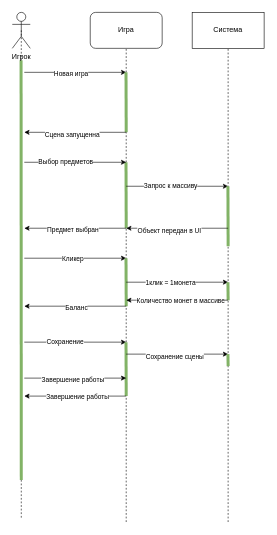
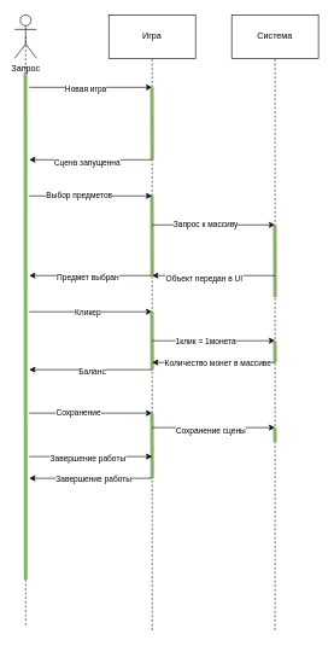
  <mxCell id="0" />
  <mxCell id="1" parent="0" />
  <mxCell id="2" value="" style="endArrow=none;dashed=1;html=1;rounded=0;entryX=0.5;entryY=0.5;entryDx=0;entryDy=0;entryPerimeter=0;" edge="1" parent="1" target="6"><mxGeometry width="50" height="50" relative="1" as="geometry"><mxPoint x="35" y="862.759" as="sourcePoint" /><mxPoint x="80" y="130" as="targetPoint" /></mxGeometry></mxCell>
- <mxCell id="3" value="Игра" style="whiteSpace=wrap;html=1;rounded=1;" vertex="1" parent="1"><mxGeometry x="150" y="20" width="120" height="60" as="geometry" /></mxCell>
+ <mxCell id="3" value="Игра" style="rounded=0;whiteSpace=wrap;html=1;" vertex="1" parent="1"><mxGeometry x="150" y="20" width="120" height="60" as="geometry" /></mxCell>
  <mxCell id="4" value="" style="endArrow=none;html=1;rounded=0;fillColor=#d5e8d4;strokeColor=#82b366;strokeWidth=5;" edge="1" parent="1"><mxGeometry width="50" height="50" relative="1" as="geometry"><mxPoint x="35" y="800" as="sourcePoint" /><mxPoint x="34.66" y="100" as="targetPoint" /></mxGeometry></mxCell>
  <mxCell id="5" value="Система" style="rounded=0;whiteSpace=wrap;html=1;" vertex="1" parent="1"><mxGeometry x="320" y="20" width="120" height="60" as="geometry" /></mxCell>
- <mxCell id="6" value="Игрок" style="shape=umlActor;verticalLabelPosition=bottom;verticalAlign=top;html=1;outlineConnect=0;" vertex="1" parent="1"><mxGeometry x="20" y="20" width="30" height="60" as="geometry" /></mxCell>
+ <mxCell id="6" value="Запрос" style="shape=umlActor;verticalLabelPosition=bottom;verticalAlign=top;html=1;outlineConnect=0;" vertex="1" parent="1"><mxGeometry x="20" y="20" width="30" height="60" as="geometry" /></mxCell>
  <mxCell id="7" value="" style="endArrow=none;dashed=1;html=1;rounded=0;entryX=0.5;entryY=1;entryDx=0;entryDy=0;" edge="1" parent="1" target="3"><mxGeometry width="50" height="50" relative="1" as="geometry"><mxPoint x="210" y="870" as="sourcePoint" /><mxPoint x="280" y="130" as="targetPoint" /></mxGeometry></mxCell>
  <mxCell id="8" value="" style="endArrow=none;dashed=1;html=1;rounded=0;entryX=0.5;entryY=1;entryDx=0;entryDy=0;" edge="1" parent="1" target="5"><mxGeometry width="50" height="50" relative="1" as="geometry"><mxPoint x="380" y="870" as="sourcePoint" /><mxPoint x="410" y="170" as="targetPoint" /></mxGeometry></mxCell>
  <mxCell id="9" value="" style="endArrow=classic;html=1;rounded=0;" edge="1" parent="1"><mxGeometry width="50" height="50" relative="1" as="geometry"><mxPoint x="40" y="120" as="sourcePoint" /><mxPoint x="210" y="120" as="targetPoint" /></mxGeometry></mxCell>
  <mxCell id="10" value="Новая игра" style="edgeLabel;html=1;align=center;verticalAlign=middle;resizable=0;points=[];" vertex="1" connectable="0" parent="9"><mxGeometry x="-0.093" y="-1" relative="1" as="geometry"><mxPoint as="offset" /></mxGeometry></mxCell>
  <mxCell id="11" value="" style="endArrow=none;html=1;rounded=0;fillColor=#d5e8d4;strokeColor=#82b366;strokeWidth=5;" edge="1" parent="1"><mxGeometry width="50" height="50" relative="1" as="geometry"><mxPoint x="210" y="220" as="sourcePoint" /><mxPoint x="209.66" y="120" as="targetPoint" /></mxGeometry></mxCell>
  <mxCell id="12" value="" style="endArrow=classic;html=1;rounded=0;" edge="1" parent="1"><mxGeometry width="50" height="50" relative="1" as="geometry"><mxPoint x="210" y="220" as="sourcePoint" /><mxPoint x="40" y="220" as="targetPoint" /></mxGeometry></mxCell>
  <mxCell id="13" value="Сцена запущенна" style="edgeLabel;html=1;align=center;verticalAlign=middle;resizable=0;points=[];" vertex="1" connectable="0" parent="12"><mxGeometry x="0.069" y="3" relative="1" as="geometry"><mxPoint as="offset" /></mxGeometry></mxCell>
  <mxCell id="14" value="" style="endArrow=none;html=1;rounded=0;fillColor=#d5e8d4;strokeColor=#82b366;strokeWidth=5;" edge="1" parent="1"><mxGeometry width="50" height="50" relative="1" as="geometry"><mxPoint x="210" y="380" as="sourcePoint" /><mxPoint x="209.66" y="270" as="targetPoint" /></mxGeometry></mxCell>
  <mxCell id="15" value="" style="endArrow=classic;html=1;rounded=0;" edge="1" parent="1"><mxGeometry width="50" height="50" relative="1" as="geometry"><mxPoint x="40" y="270" as="sourcePoint" /><mxPoint x="210" y="270" as="targetPoint" /></mxGeometry></mxCell>
  <mxCell id="16" value="Выбор предметов" style="edgeLabel;html=1;align=center;verticalAlign=middle;resizable=0;points=[];" vertex="1" connectable="0" parent="15"><mxGeometry x="-0.198" y="1" relative="1" as="geometry"><mxPoint as="offset" /></mxGeometry></mxCell>
  <mxCell id="17" value="" style="endArrow=classic;html=1;rounded=0;" edge="1" parent="1"><mxGeometry width="50" height="50" relative="1" as="geometry"><mxPoint x="210" y="310" as="sourcePoint" /><mxPoint x="380" y="310" as="targetPoint" /></mxGeometry></mxCell>
  <mxCell id="18" value="Запрос к массиву" style="edgeLabel;html=1;align=center;verticalAlign=middle;resizable=0;points=[];" vertex="1" connectable="0" parent="17"><mxGeometry x="-0.146" y="2" relative="1" as="geometry"><mxPoint as="offset" /></mxGeometry></mxCell>
  <mxCell id="19" value="" style="endArrow=none;html=1;rounded=0;fillColor=#d5e8d4;strokeColor=#82b366;strokeWidth=5;" edge="1" parent="1"><mxGeometry width="50" height="50" relative="1" as="geometry"><mxPoint x="380" y="410" as="sourcePoint" /><mxPoint x="379.66" y="310" as="targetPoint" /></mxGeometry></mxCell>
  <mxCell id="20" value="" style="endArrow=classic;html=1;rounded=0;" edge="1" parent="1"><mxGeometry width="50" height="50" relative="1" as="geometry"><mxPoint x="380" y="380" as="sourcePoint" /><mxPoint x="210" y="380" as="targetPoint" /></mxGeometry></mxCell>
  <mxCell id="21" value="Объект передан в UI" style="edgeLabel;html=1;align=center;verticalAlign=middle;resizable=0;points=[];" vertex="1" connectable="0" parent="20"><mxGeometry x="0.17" y="3" relative="1" as="geometry"><mxPoint as="offset" /></mxGeometry></mxCell>
  <mxCell id="22" value="" style="endArrow=classic;html=1;rounded=0;" edge="1" parent="1"><mxGeometry width="50" height="50" relative="1" as="geometry"><mxPoint x="210" y="380" as="sourcePoint" /><mxPoint x="40" y="380" as="targetPoint" /></mxGeometry></mxCell>
  <mxCell id="23" value="Предмет выбран" style="edgeLabel;html=1;align=center;verticalAlign=middle;resizable=0;points=[];" vertex="1" connectable="0" parent="22"><mxGeometry x="0.442" y="2" relative="1" as="geometry"><mxPoint x="33" as="offset" /></mxGeometry></mxCell>
  <mxCell id="24" value="" style="endArrow=classic;html=1;rounded=0;" edge="1" parent="1"><mxGeometry width="50" height="50" relative="1" as="geometry"><mxPoint x="40" y="430" as="sourcePoint" /><mxPoint x="210" y="430" as="targetPoint" /></mxGeometry></mxCell>
  <mxCell id="25" value="Кликер" style="edgeLabel;html=1;align=center;verticalAlign=middle;resizable=0;points=[];" vertex="1" connectable="0" parent="24"><mxGeometry x="-0.06" relative="1" as="geometry"><mxPoint as="offset" /></mxGeometry></mxCell>
  <mxCell id="26" value="" style="endArrow=none;html=1;rounded=0;fillColor=#d5e8d4;strokeColor=#82b366;strokeWidth=5;" edge="1" parent="1"><mxGeometry width="50" height="50" relative="1" as="geometry"><mxPoint x="210" y="510" as="sourcePoint" /><mxPoint x="209.66" y="430" as="targetPoint" /></mxGeometry></mxCell>
  <mxCell id="27" value="" style="endArrow=classic;html=1;rounded=0;" edge="1" parent="1"><mxGeometry width="50" height="50" relative="1" as="geometry"><mxPoint x="210" y="470" as="sourcePoint" /><mxPoint x="380" y="470" as="targetPoint" /></mxGeometry></mxCell>
  <mxCell id="28" value="1клик = 1монета" style="edgeLabel;html=1;align=center;verticalAlign=middle;resizable=0;points=[];" vertex="1" connectable="0" parent="27"><mxGeometry x="-0.138" relative="1" as="geometry"><mxPoint as="offset" /></mxGeometry></mxCell>
  <mxCell id="29" value="" style="endArrow=none;html=1;rounded=0;fillColor=#d5e8d4;strokeColor=#82b366;strokeWidth=5;" edge="1" parent="1"><mxGeometry width="50" height="50" relative="1" as="geometry"><mxPoint x="380" y="500" as="sourcePoint" /><mxPoint x="379.66" y="470" as="targetPoint" /></mxGeometry></mxCell>
  <mxCell id="30" value="" style="endArrow=classic;html=1;rounded=0;" edge="1" parent="1"><mxGeometry width="50" height="50" relative="1" as="geometry"><mxPoint x="210" y="510" as="sourcePoint" /><mxPoint x="40" y="510" as="targetPoint" /></mxGeometry></mxCell>
  <mxCell id="31" value="Баланс" style="edgeLabel;html=1;align=center;verticalAlign=middle;resizable=0;points=[];" vertex="1" connectable="0" parent="30"><mxGeometry x="-0.013" y="2" relative="1" as="geometry"><mxPoint as="offset" /></mxGeometry></mxCell>
  <mxCell id="32" value="" style="endArrow=classic;html=1;rounded=0;" edge="1" parent="1"><mxGeometry width="50" height="50" relative="1" as="geometry"><mxPoint x="380" y="500" as="sourcePoint" /><mxPoint x="210" y="500" as="targetPoint" /></mxGeometry></mxCell>
  <mxCell id="33" value="Количество монет в массиве" style="edgeLabel;html=1;align=center;verticalAlign=middle;resizable=0;points=[];" vertex="1" connectable="0" parent="32"><mxGeometry x="-0.203" relative="1" as="geometry"><mxPoint x="-12" as="offset" /></mxGeometry></mxCell>
  <mxCell id="34" value="" style="endArrow=classic;html=1;rounded=0;" edge="1" parent="1"><mxGeometry width="50" height="50" relative="1" as="geometry"><mxPoint x="40" y="570" as="sourcePoint" /><mxPoint x="210" y="570" as="targetPoint" /></mxGeometry></mxCell>
  <mxCell id="35" value="Сохранение" style="edgeLabel;html=1;align=center;verticalAlign=middle;resizable=0;points=[];" vertex="1" connectable="0" parent="34"><mxGeometry x="-0.206" y="2" relative="1" as="geometry"><mxPoint as="offset" /></mxGeometry></mxCell>
  <mxCell id="36" value="" style="endArrow=none;html=1;rounded=0;fillColor=#d5e8d4;strokeColor=#82b366;strokeWidth=5;" edge="1" parent="1"><mxGeometry width="50" height="50" relative="1" as="geometry"><mxPoint x="210" y="660" as="sourcePoint" /><mxPoint x="209.66" y="570" as="targetPoint" /></mxGeometry></mxCell>
  <mxCell id="37" value="" style="endArrow=classic;html=1;rounded=0;" edge="1" parent="1"><mxGeometry width="50" height="50" relative="1" as="geometry"><mxPoint x="210" y="590" as="sourcePoint" /><mxPoint x="380" y="590" as="targetPoint" /></mxGeometry></mxCell>
  <mxCell id="38" value="Сохранение сцены" style="edgeLabel;html=1;align=center;verticalAlign=middle;resizable=0;points=[];" vertex="1" connectable="0" parent="37"><mxGeometry x="-0.332" y="-3" relative="1" as="geometry"><mxPoint x="23" as="offset" /></mxGeometry></mxCell>
  <mxCell id="39" value="" style="endArrow=none;html=1;rounded=0;fillColor=#d5e8d4;strokeColor=#82b366;strokeWidth=5;" edge="1" parent="1"><mxGeometry width="50" height="50" relative="1" as="geometry"><mxPoint x="380" y="610" as="sourcePoint" /><mxPoint x="379.66" y="590" as="targetPoint" /></mxGeometry></mxCell>
  <mxCell id="40" value="" style="endArrow=classic;html=1;rounded=0;" edge="1" parent="1"><mxGeometry width="50" height="50" relative="1" as="geometry"><mxPoint x="40" y="630" as="sourcePoint" /><mxPoint x="210" y="630" as="targetPoint" /></mxGeometry></mxCell>
  <mxCell id="41" value="Завершение работы" style="edgeLabel;html=1;align=center;verticalAlign=middle;resizable=0;points=[];" vertex="1" connectable="0" parent="40"><mxGeometry x="0.142" y="-2" relative="1" as="geometry"><mxPoint x="-17" as="offset" /></mxGeometry></mxCell>
  <mxCell id="42" value="" style="endArrow=classic;html=1;rounded=0;" edge="1" parent="1"><mxGeometry width="50" height="50" relative="1" as="geometry"><mxPoint x="210" y="660" as="sourcePoint" /><mxPoint x="40" y="660" as="targetPoint" /></mxGeometry></mxCell>
  <mxCell id="43" value="Завершение работы" style="edgeLabel;html=1;align=center;verticalAlign=middle;resizable=0;points=[];" vertex="1" connectable="0" parent="42"><mxGeometry x="-0.037" y="1" relative="1" as="geometry"><mxPoint as="offset" /></mxGeometry></mxCell>
